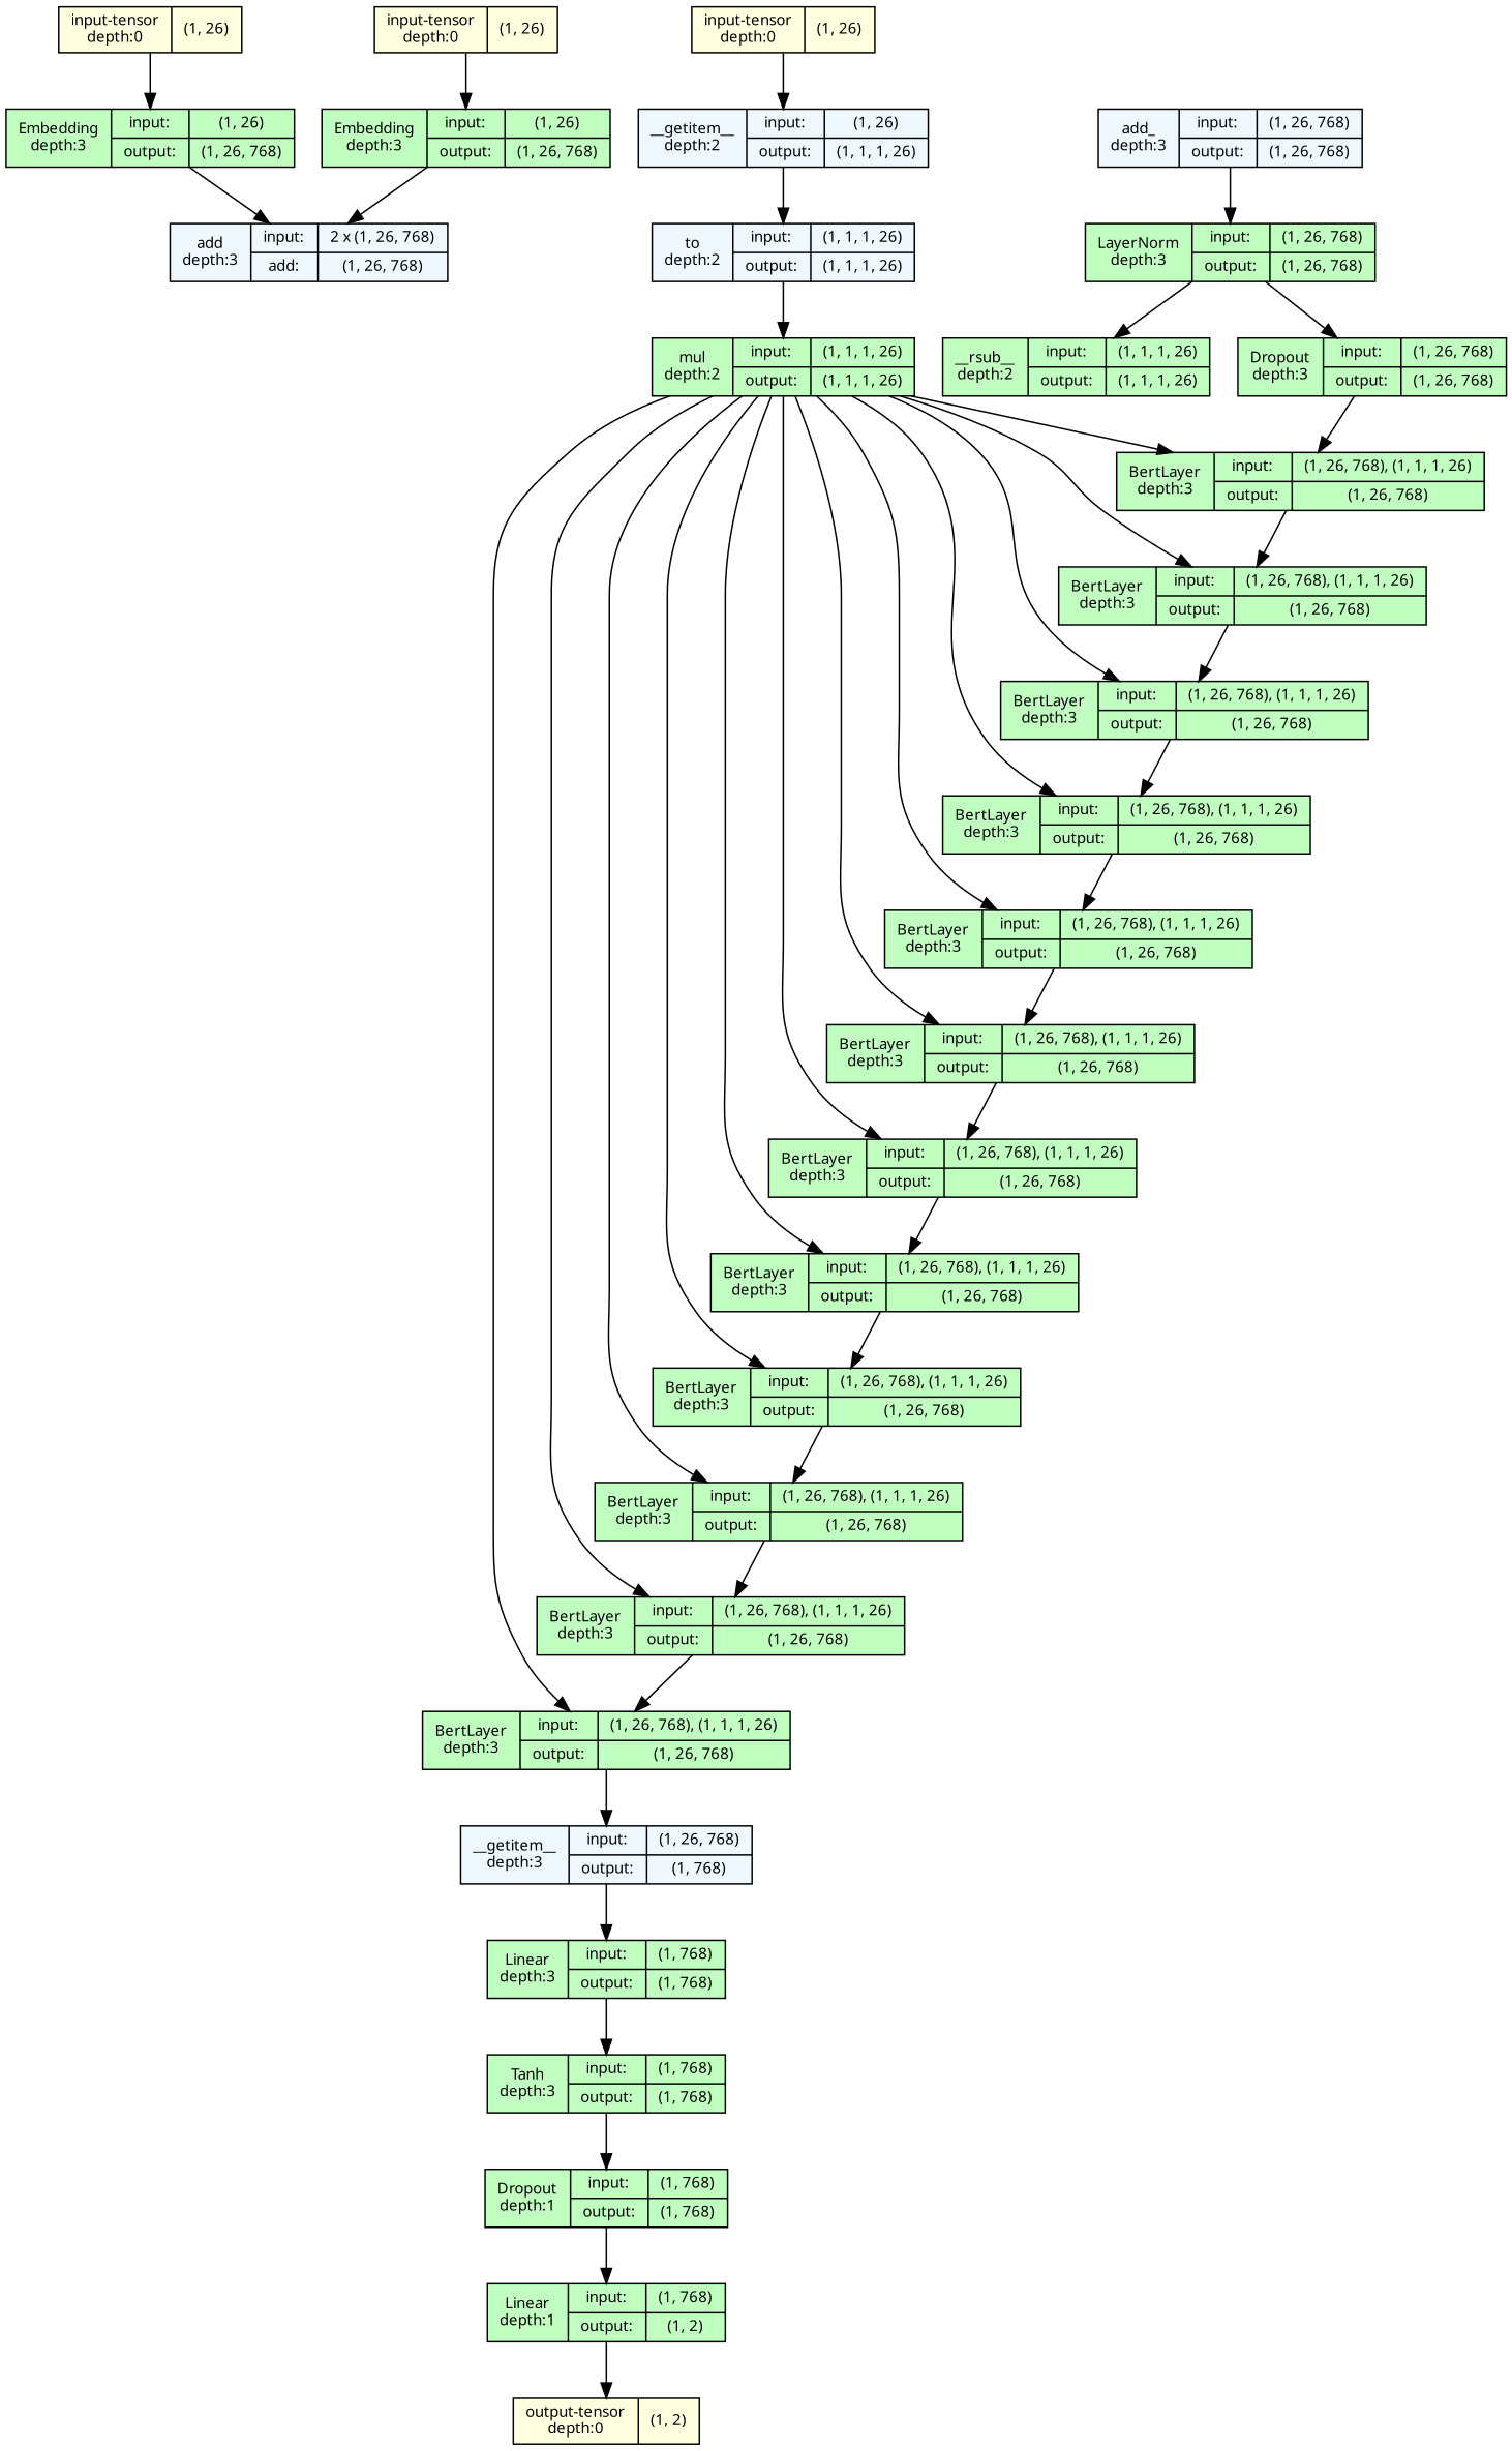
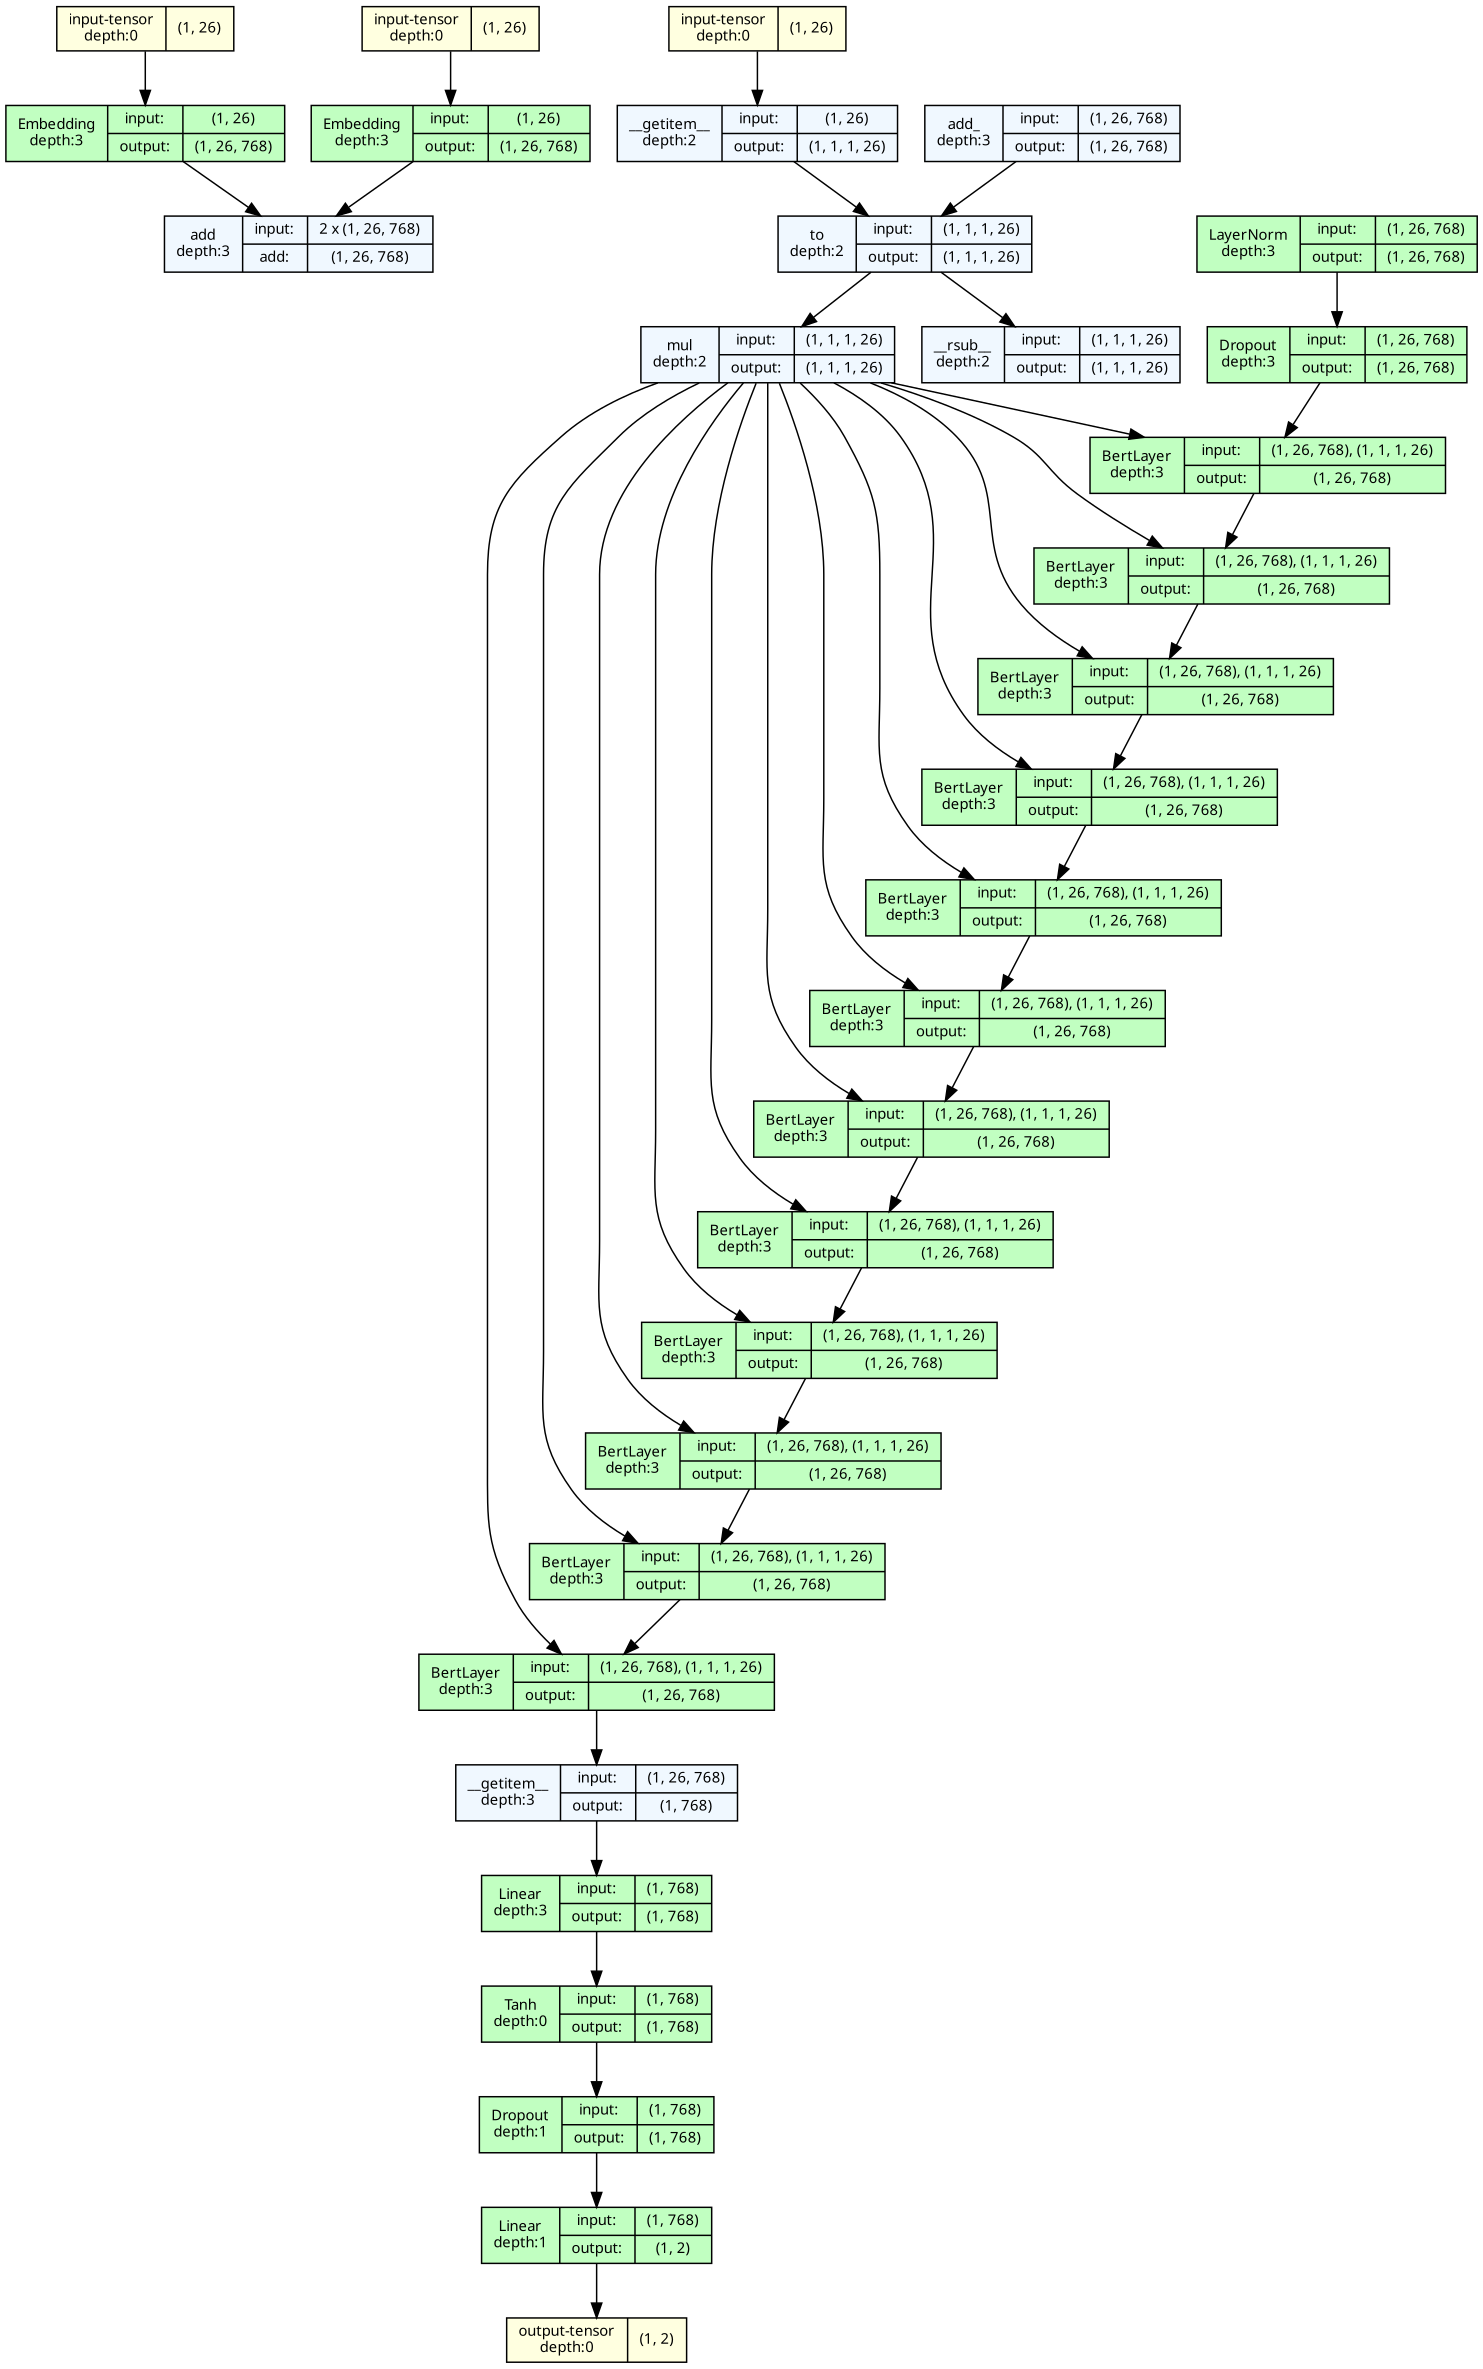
  strict digraph {
    ordering=in
    node [align=left fillcolor=darkseagreen1 fontname="Linux libertine" fontsize=10 ranksep=0.1 shape=record style=filled]
    edge [fontsize=10]
    n1 [fillcolor=lightyellow height=0.2 label="input-tensor&#92;ndepth:0|(1, 26)"]
    n2 [height=0.2 label="Embedding&#92;ndepth:3|{input:|output:}|{(1, 26)|(1, 26, 768)}"]
    n3 [fillcolor=aliceblue height=0.2 label="add&#92;ndepth:3|{input:|add:}|{2 x (1, 26, 768)|(1, 26, 768)}"]
    n4 [fillcolor=lightyellow height=0.2 label="input-tensor&#92;ndepth:0|(1, 26)"]
    n5 [height=0.2 label="Embedding&#92;ndepth:3|{input:|output:}|{(1, 26)|(1, 26, 768)}"]
    n6 [fillcolor=lightyellow height=0.2 label="input-tensor&#92;ndepth:0|(1, 26)"]
    n7 [fillcolor=aliceblue height=0.2 label="__getitem__&#92;ndepth:2|{input:|output:}|{(1, 26)|(1, 1, 1, 26)}"]
    n8 [fillcolor=aliceblue height=0.2 label="to&#92;ndepth:2|{input:|output:}|{(1, 1, 1, 26)|(1, 1, 1, 26)}"]
-   n9 [height=0.2 label="__rsub__&#92;ndepth:2|{input:|output:}|{(1, 1, 1, 26)|(1, 1, 1, 26)}"]
-   n10 [height=0.2 label="mul&#92;ndepth:2|{input:|output:}|{(1, 1, 1, 26)|(1, 1, 1, 26)}"]
+   n9 [fillcolor=aliceblue height=0.2 label="__rsub__&#92;ndepth:2|{input:|output:}|{(1, 1, 1, 26)|(1, 1, 1, 26)}"]
+   n10 [fillcolor=aliceblue height=0.2 label="mul&#92;ndepth:2|{input:|output:}|{(1, 1, 1, 26)|(1, 1, 1, 26)}"]
    n11 [height=0.2 label="BertLayer&#92;ndepth:3|{input:|output:}|{(1, 26, 768), (1, 1, 1, 26)|(1, 26, 768)}"]
    n12 [height=0.2 label="BertLayer&#92;ndepth:3|{input:|output:}|{(1, 26, 768), (1, 1, 1, 26)|(1, 26, 768)}"]
    n13 [height=0.2 label="BertLayer&#92;ndepth:3|{input:|output:}|{(1, 26, 768), (1, 1, 1, 26)|(1, 26, 768)}"]
    n14 [height=0.2 label="BertLayer&#92;ndepth:3|{input:|output:}|{(1, 26, 768), (1, 1, 1, 26)|(1, 26, 768)}"]
    n15 [height=0.2 label="BertLayer&#92;ndepth:3|{input:|output:}|{(1, 26, 768), (1, 1, 1, 26)|(1, 26, 768)}"]
    n16 [height=0.2 label="BertLayer&#92;ndepth:3|{input:|output:}|{(1, 26, 768), (1, 1, 1, 26)|(1, 26, 768)}"]
    n17 [height=0.2 label="BertLayer&#92;ndepth:3|{input:|output:}|{(1, 26, 768), (1, 1, 1, 26)|(1, 26, 768)}"]
    n18 [height=0.2 label="BertLayer&#92;ndepth:3|{input:|output:}|{(1, 26, 768), (1, 1, 1, 26)|(1, 26, 768)}"]
    n19 [height=0.2 label="BertLayer&#92;ndepth:3|{input:|output:}|{(1, 26, 768), (1, 1, 1, 26)|(1, 26, 768)}"]
    n20 [height=0.2 label="BertLayer&#92;ndepth:3|{input:|output:}|{(1, 26, 768), (1, 1, 1, 26)|(1, 26, 768)}"]
    n21 [height=0.2 label="BertLayer&#92;ndepth:3|{input:|output:}|{(1, 26, 768), (1, 1, 1, 26)|(1, 26, 768)}"]
    n22 [height=0.2 label="BertLayer&#92;ndepth:3|{input:|output:}|{(1, 26, 768), (1, 1, 1, 26)|(1, 26, 768)}"]
    n23 [fillcolor=aliceblue height=0.2 label="__getitem__&#92;ndepth:3|{input:|output:}|{(1, 26, 768)|(1, 768)}"]
    n24 [fillcolor=aliceblue height=0.2 label="add_&#92;ndepth:3|{input:|output:}|{(1, 26, 768)|(1, 26, 768)}"]
    n25 [height=0.2 label="LayerNorm&#92;ndepth:3|{input:|output:}|{(1, 26, 768)|(1, 26, 768)}"]
    n26 [height=0.2 label="Dropout&#92;ndepth:3|{input:|output:}|{(1, 26, 768)|(1, 26, 768)}"]
    n27 [height=0.2 label="Linear&#92;ndepth:3|{input:|output:}|{(1, 768)|(1, 768)}"]
-   n28 [height=0.2 label="Tanh&#92;ndepth:3|{input:|output:}|{(1, 768)|(1, 768)}"]
+   n28 [height=0.2 label="Tanh&#92;ndepth:0|{input:|output:}|{(1, 768)|(1, 768)}"]
    n29 [height=0.2 label="Dropout&#92;ndepth:1|{input:|output:}|{(1, 768)|(1, 768)}"]
    n30 [height=0.2 label="Linear&#92;ndepth:1|{input:|output:}|{(1, 768)|(1, 2)}"]
    n31 [fillcolor=lightyellow height=0.2 label="output-tensor&#92;ndepth:0|(1, 2)"]
    n1 -> n2
    n2 -> n3
    n4 -> n5
    n5 -> n3
    n6 -> n7
    n7 -> n8
-   n25 -> n9
+   n8 -> n9
    n8 -> n10
    n10 -> n11
    n10 -> n12
    n10 -> n13
    n10 -> n14
    n10 -> n15
    n10 -> n16
    n10 -> n17
    n10 -> n18
    n10 -> n19
    n10 -> n20
    n10 -> n21
    n10 -> n22
    n11 -> n12
    n12 -> n13
    n13 -> n14
    n14 -> n15
    n15 -> n16
    n16 -> n17
    n17 -> n18
    n18 -> n19
    n19 -> n20
    n20 -> n21
    n21 -> n22
    n22 -> n23
    n23 -> n27
-   n24 -> n25
+   n24 -> n8
    n25 -> n26
    n26 -> n11
    n27 -> n28
    n28 -> n29
    n29 -> n30
    n30 -> n31
  }
